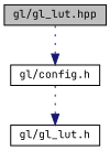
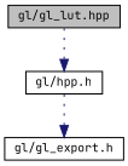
  digraph {
    fontname="JetBrains Mono"
    node [color=black fillcolor=white fontname="JetBrains Mono" fontsize=10 shape=record style=filled]
    edge [color=midnightblue fontname="JetBrains Mono" fontsize=10 labelfontname=Helvetica labelfontsize=10 style=dotted]
    n1 [fillcolor=grey75 fontcolor=black height=0.2 label="gl/gl_lut.hpp" width=0.4]
-   n2 [height=0.2 label="gl/config.h" width=0.4]
-   n3 [height=0.2 label="gl/gl_lut.h" width=0.4]
+   n2 [height=0.2 label="gl/hpp.h" width=0.4]
+   n3 [height=0.2 label="gl/gl_export.h" width=0.4]
    n1 -> n2
    n2 -> n3
  }
